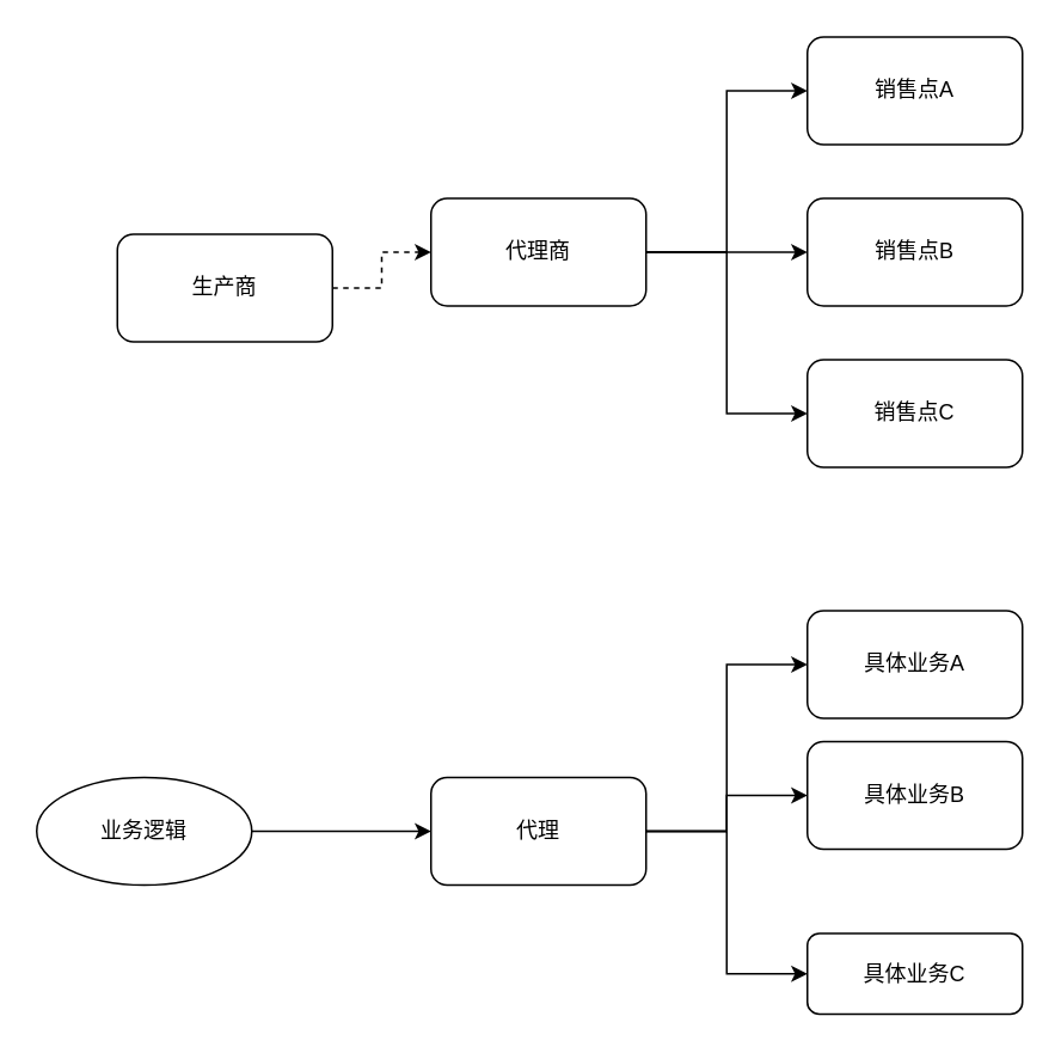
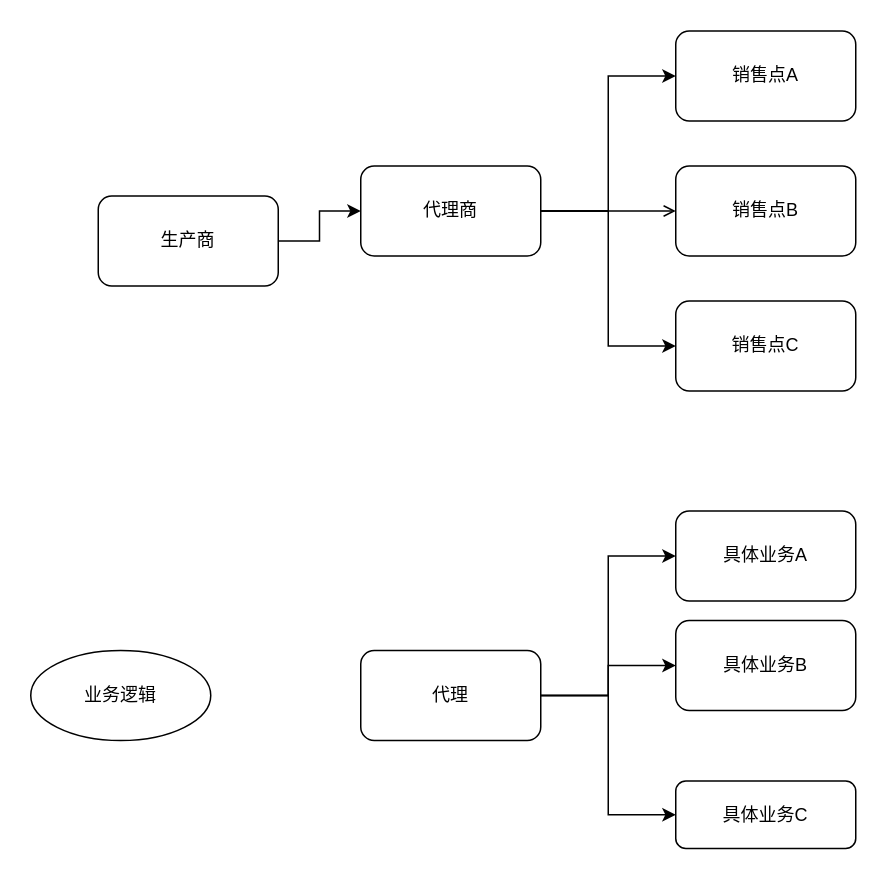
  <mxCell id="0" />
  <mxCell id="1" parent="0" />
- <mxCell id="2" style="edgeStyle=orthogonalEdgeStyle;rounded=0;orthogonalLoop=1;jettySize=auto;html=1;exitX=1;exitY=0.5;exitDx=0;exitDy=0;entryX=0;entryY=0.5;entryDx=0;entryDy=0;dashed=1;" edge="1" parent="1" source="3" target="7"><mxGeometry relative="1" as="geometry" /></mxCell>
+ <mxCell id="2" style="edgeStyle=orthogonalEdgeStyle;rounded=0;orthogonalLoop=1;jettySize=auto;html=1;exitX=1;exitY=0.5;exitDx=0;exitDy=0;entryX=0;entryY=0.5;entryDx=0;entryDy=0;" edge="1" parent="1" source="3" target="7"><mxGeometry relative="1" as="geometry" /></mxCell>
  <mxCell id="3" value="生产商" style="rounded=1;whiteSpace=wrap;html=1;" vertex="1" parent="1"><mxGeometry x="65" y="130" width="120" height="60" as="geometry" /></mxCell>
  <mxCell id="4" style="edgeStyle=orthogonalEdgeStyle;rounded=0;orthogonalLoop=1;jettySize=auto;html=1;exitX=1;exitY=0.5;exitDx=0;exitDy=0;entryX=0;entryY=0.5;entryDx=0;entryDy=0;" edge="1" parent="1" source="7" target="8"><mxGeometry relative="1" as="geometry" /></mxCell>
- <mxCell id="5" style="edgeStyle=orthogonalEdgeStyle;rounded=0;orthogonalLoop=1;jettySize=auto;html=1;exitX=1;exitY=0.5;exitDx=0;exitDy=0;entryX=0;entryY=0.5;entryDx=0;entryDy=0;" edge="1" parent="1" source="7" target="17"><mxGeometry relative="1" as="geometry" /></mxCell>
+ <mxCell id="5" style="edgeStyle=orthogonalEdgeStyle;rounded=0;orthogonalLoop=1;jettySize=auto;html=1;exitX=1;exitY=0.5;exitDx=0;exitDy=0;entryX=0;entryY=0.5;entryDx=0;entryDy=0;endArrow=open;" edge="1" parent="1" source="7" target="17"><mxGeometry relative="1" as="geometry" /></mxCell>
  <mxCell id="6" style="edgeStyle=orthogonalEdgeStyle;rounded=0;orthogonalLoop=1;jettySize=auto;html=1;exitX=1;exitY=0.5;exitDx=0;exitDy=0;entryX=0;entryY=0.5;entryDx=0;entryDy=0;" edge="1" parent="1" source="7" target="18"><mxGeometry relative="1" as="geometry" /></mxCell>
  <mxCell id="7" value="代理商" style="rounded=1;whiteSpace=wrap;html=1;" vertex="1" parent="1"><mxGeometry x="240" y="110" width="120" height="60" as="geometry" /></mxCell>
  <mxCell id="8" value="销售点A" style="rounded=1;whiteSpace=wrap;html=1;" vertex="1" parent="1"><mxGeometry x="450" y="20" width="120" height="60" as="geometry" /></mxCell>
- <mxCell id="9" style="edgeStyle=orthogonalEdgeStyle;rounded=0;orthogonalLoop=1;jettySize=auto;html=1;exitX=1;exitY=0.5;exitDx=0;exitDy=0;entryX=0;entryY=0.5;entryDx=0;entryDy=0;" edge="1" parent="1" source="10" target="14"><mxGeometry relative="1" as="geometry" /></mxCell>
  <mxCell id="10" value="业务逻辑" style="ellipse;whiteSpace=wrap;html=1;" vertex="1" parent="1"><mxGeometry x="20" y="433" width="120" height="60" as="geometry" /></mxCell>
  <mxCell id="11" style="edgeStyle=orthogonalEdgeStyle;rounded=0;orthogonalLoop=1;jettySize=auto;html=1;exitX=1;exitY=0.5;exitDx=0;exitDy=0;entryX=0;entryY=0.5;entryDx=0;entryDy=0;" edge="1" parent="1" source="14" target="15"><mxGeometry relative="1" as="geometry" /></mxCell>
  <mxCell id="12" style="edgeStyle=orthogonalEdgeStyle;rounded=0;orthogonalLoop=1;jettySize=auto;html=1;exitX=1;exitY=0.5;exitDx=0;exitDy=0;entryX=0;entryY=0.5;entryDx=0;entryDy=0;" edge="1" parent="1" source="14" target="19"><mxGeometry relative="1" as="geometry" /></mxCell>
  <mxCell id="13" style="edgeStyle=orthogonalEdgeStyle;rounded=0;orthogonalLoop=1;jettySize=auto;html=1;exitX=1;exitY=0.5;exitDx=0;exitDy=0;entryX=0;entryY=0.5;entryDx=0;entryDy=0;" edge="1" parent="1" source="14" target="16"><mxGeometry relative="1" as="geometry" /></mxCell>
  <mxCell id="14" value="代理" style="rounded=1;whiteSpace=wrap;html=1;" vertex="1" parent="1"><mxGeometry x="240" y="433" width="120" height="60" as="geometry" /></mxCell>
  <mxCell id="15" value="具体业务B" style="rounded=1;whiteSpace=wrap;html=1;" vertex="1" parent="1"><mxGeometry x="450" y="413" width="120" height="60" as="geometry" /></mxCell>
  <mxCell id="16" value="具体业务C" style="rounded=1;whiteSpace=wrap;html=1;" vertex="1" parent="1"><mxGeometry x="450" y="520" width="120" height="45" as="geometry" /></mxCell>
  <mxCell id="17" value="销售点B" style="rounded=1;whiteSpace=wrap;html=1;" vertex="1" parent="1"><mxGeometry x="450" y="110" width="120" height="60" as="geometry" /></mxCell>
  <mxCell id="18" value="销售点C" style="rounded=1;whiteSpace=wrap;html=1;" vertex="1" parent="1"><mxGeometry x="450" y="200" width="120" height="60" as="geometry" /></mxCell>
  <mxCell id="19" value="具体业务A" style="rounded=1;whiteSpace=wrap;html=1;" vertex="1" parent="1"><mxGeometry x="450" y="340" width="120" height="60" as="geometry" /></mxCell>
